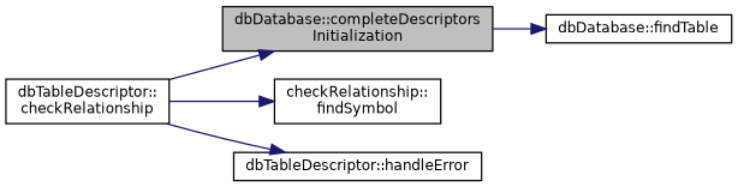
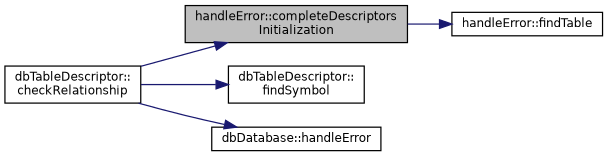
  digraph {
    rankdir=LR
    node [color=black fillcolor=white fontname=Helvetica fontsize=10 shape=record style=filled]
    edge [color=midnightblue fontname=Helvetica fontsize=10 labelfontname=Helvetica labelfontsize=10 style=solid]
-   n1 [fillcolor=grey75 fontcolor=black height=0.2 label="dbDatabase::completeDescriptors\lInitialization" width=0.4]
-   n2 [height=0.2 label="dbDatabase::findTable" width=0.4]
+   n1 [fillcolor=grey75 fontcolor=black height=0.2 label="handleError::completeDescriptors\lInitialization" width=0.4]
+   n2 [height=0.2 label="handleError::findTable" width=0.4]
    n3 [height=0.2 label="dbTableDescriptor::\lcheckRelationship" width=0.4]
-   n4 [height=0.2 label="checkRelationship::\lfindSymbol" width=0.4]
-   n5 [height=0.2 label="dbTableDescriptor::handleError" width=0.4]
+   n4 [height=0.2 label="dbTableDescriptor::\lfindSymbol" width=0.4]
+   n5 [height=0.2 label="dbDatabase::handleError" width=0.4]
    n1 -> n2
    n3 -> n1
    n3 -> n4
    n3 -> n5
  }
